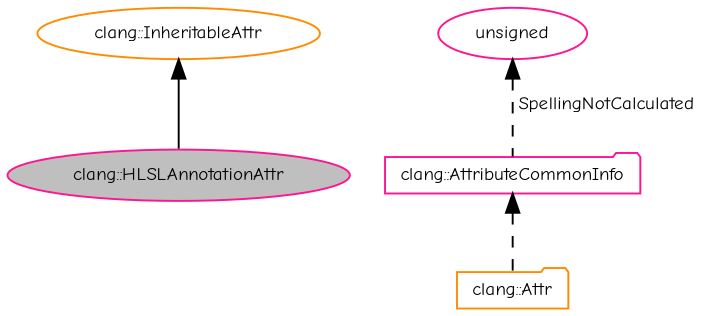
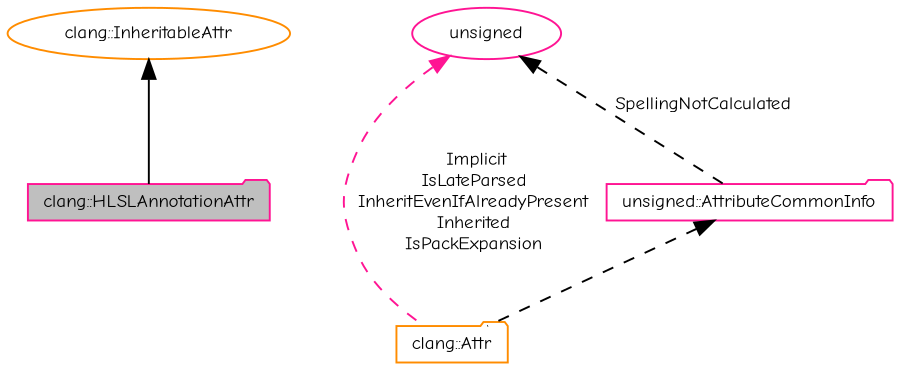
  digraph {
    fontname="Comic Neue"
    node [color=deeppink fontname="Comic Neue" fontsize=10 shape=folder]
    edge [color=black dir=back fontname="Comic Neue" fontsize=10 labelfontname=Helvetica labelfontsize=10 style=dashed]
-   n1 [fillcolor=grey75 fontcolor=black height=0.2 label="clang::HLSLAnnotationAttr" shape=ellipse style=filled width=0.4]
+   n1 [fillcolor=grey75 fontcolor=black height=0.2 label="clang::HLSLAnnotationAttr" style=filled width=0.4]
    n2 [color=darkorange height=0.2 label="clang::InheritableAttr" shape=ellipse width=0.4]
    n3 [color=darkorange height=0.2 label="clang::Attr" width=0.4]
-   n4 [height=0.2 label="clang::AttributeCommonInfo" width=0.4]
+   n4 [height=0.2 label="unsigned::AttributeCommonInfo" width=0.4]
    n5 [height=0.2 label=unsigned shape=ellipse width=0.4]
    n2 -> n1 [style=solid]
    n4 -> n3
+   n5 -> n3 [color=deeppink label=" Implicit\nIsLateParsed\nInheritEvenIfAlreadyPresent\nInherited\nIsPackExpansion"]
    n5 -> n4 [label=" SpellingNotCalculated"]
  }
